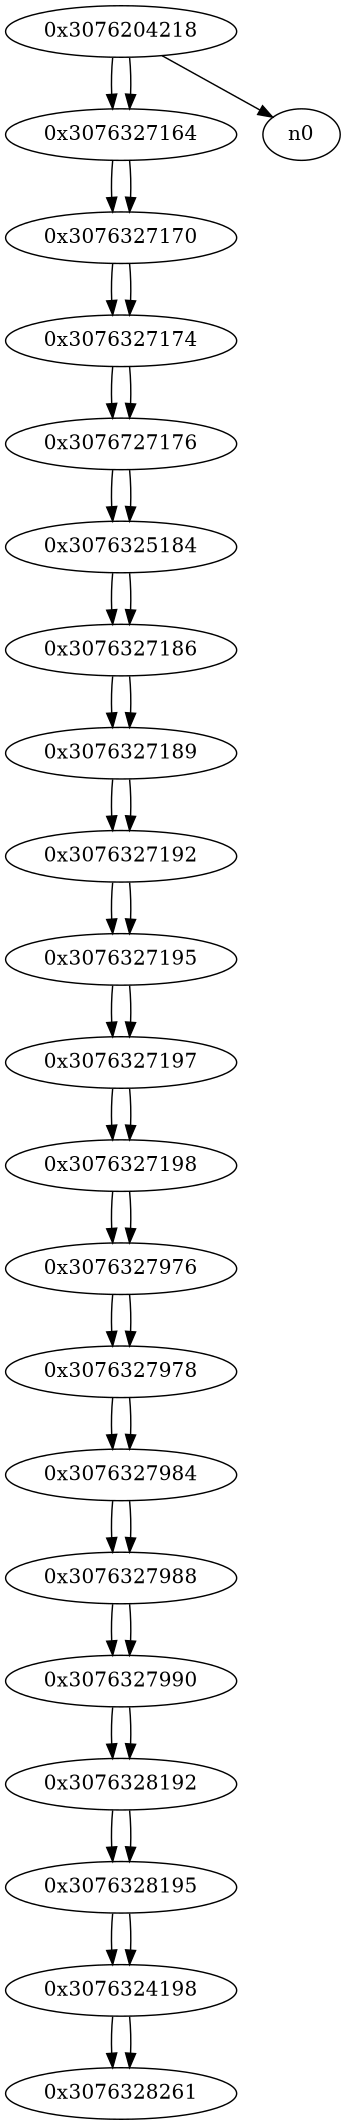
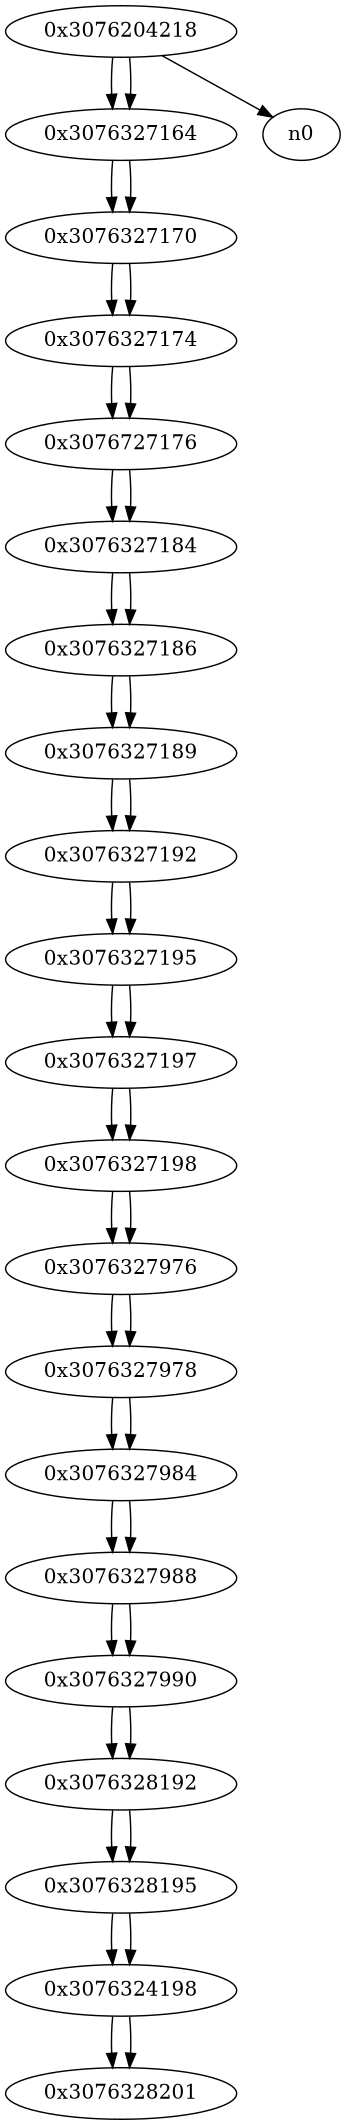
  digraph {
    n2 [label="0x3076204218"]
    n3 [label="0x3076327164"]
    n0
    n4 [label="0x3076327170"]
    n5 [label="0x3076327174"]
    n6 [label="0x3076727176"]
-   n7 [label="0x3076325184"]
+   n7 [label="0x3076327184"]
    n8 [label="0x3076327186"]
    n9 [label="0x3076327189"]
    n10 [label="0x3076327192"]
    n11 [label="0x3076327195"]
    n12 [label="0x3076327197"]
    n13 [label="0x3076327198"]
    n14 [label="0x3076327976"]
    n15 [label="0x3076327978"]
    n16 [label="0x3076327984"]
    n17 [label="0x3076327988"]
    n18 [label="0x3076327990"]
    n19 [label="0x3076328192"]
    n20 [label="0x3076328195"]
    n21 [label="0x3076324198"]
-   n22 [label="0x3076328261"]
+   n22 [label="0x3076328201"]
    n2 -> n3
    n2 -> n3
    n2 -> n0
    n3 -> n4
    n3 -> n4
    n4 -> n5
    n4 -> n5
    n5 -> n6
    n5 -> n6
    n6 -> n7
    n6 -> n7
    n7 -> n8
    n7 -> n8
    n8 -> n9
    n8 -> n9
    n9 -> n10
    n9 -> n10
    n10 -> n11
    n10 -> n11
    n11 -> n12
    n11 -> n12
    n12 -> n13
    n12 -> n13
    n13 -> n14
    n13 -> n14
    n14 -> n15
    n14 -> n15
    n15 -> n16
    n15 -> n16
    n16 -> n17
    n16 -> n17
    n17 -> n18
    n17 -> n18
    n18 -> n19
    n18 -> n19
    n19 -> n20
    n19 -> n20
    n20 -> n21
    n20 -> n21
    n21 -> n22
    n21 -> n22
  }
